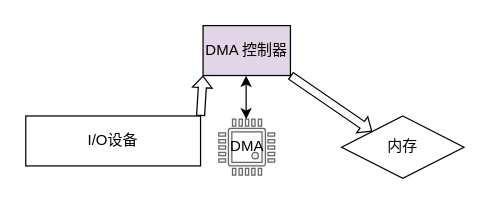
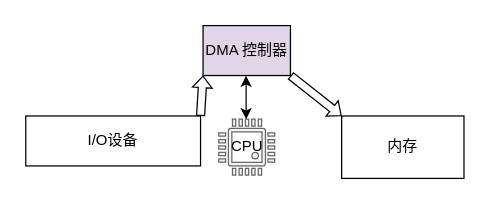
  <mxCell id="0" />
  <mxCell id="1" parent="0" />
  <mxCell id="2" value="" style="pointerEvents=1;shadow=0;dashed=0;html=1;strokeColor=#666666;fillColor=#f5f5f5;labelPosition=center;verticalLabelPosition=bottom;verticalAlign=top;align=center;outlineConnect=0;shape=mxgraph.veeam.cpu;fontColor=#333333;" vertex="1" parent="1"><mxGeometry x="174.6" y="95" width="44.8" height="44.8" as="geometry" /></mxCell>
- <mxCell id="3" value="内存" style="rhombus;whiteSpace=wrap;html=1;" vertex="1" parent="1"><mxGeometry x="273" y="92.4" width="98" height="50" as="geometry" /></mxCell>
- <mxCell id="4" value="DMA" style="text;html=1;align=center;verticalAlign=middle;resizable=0;points=[];autosize=1;strokeColor=none;fillColor=none;" vertex="1" parent="1"><mxGeometry x="172" y="102.4" width="50" height="30" as="geometry" /></mxCell>
+ <mxCell id="3" value="内存" style="rounded=0;whiteSpace=wrap;html=1;" vertex="1" parent="1"><mxGeometry x="273" y="92.4" width="98" height="50" as="geometry" /></mxCell>
+ <mxCell id="4" value="CPU" style="text;html=1;align=center;verticalAlign=middle;resizable=0;points=[];autosize=1;strokeColor=none;fillColor=none;" vertex="1" parent="1"><mxGeometry x="172" y="102.4" width="50" height="30" as="geometry" /></mxCell>
  <mxCell id="5" value="I/O设备" style="rounded=0;whiteSpace=wrap;html=1;" vertex="1" parent="1"><mxGeometry x="20" y="92.4" width="140" height="40" as="geometry" /></mxCell>
  <mxCell id="6" value="" style="shape=flexArrow;endArrow=classic;html=1;rounded=0;exitX=1;exitY=0;exitDx=0;exitDy=0;endWidth=8.316;endSize=2.736;width=6.429;entryX=0;entryY=1;entryDx=0;entryDy=0;" edge="1" parent="1" source="5" target="8"><mxGeometry width="50" height="50" relative="1" as="geometry"><mxPoint x="132" y="265" as="sourcePoint" /><mxPoint x="182" y="215" as="targetPoint" /></mxGeometry></mxCell>
  <mxCell id="7" value="" style="shape=flexArrow;endArrow=classic;html=1;rounded=0;exitX=1;exitY=1;exitDx=0;exitDy=0;endWidth=8.316;endSize=2.736;width=6.429;entryX=0;entryY=0;entryDx=0;entryDy=0;" edge="1" parent="1" source="8" target="3"><mxGeometry width="50" height="50" relative="1" as="geometry"><mxPoint x="219.4" y="117.17" as="sourcePoint" /><mxPoint x="272.4" y="117.17" as="targetPoint" /></mxGeometry></mxCell>
  <mxCell id="8" value="DMA 控制器" style="rounded=0;whiteSpace=wrap;html=1;fillColor=#e1d5e7;" vertex="1" parent="1"><mxGeometry x="162" y="20" width="70" height="40" as="geometry" /></mxCell>
  <mxCell id="9" value="" style="endArrow=classic;startArrow=classic;html=1;rounded=0;" edge="1" parent="1"><mxGeometry width="50" height="50" relative="1" as="geometry"><mxPoint x="196.5" y="95" as="sourcePoint" /><mxPoint x="196.5" y="60.2" as="targetPoint" /></mxGeometry></mxCell>
